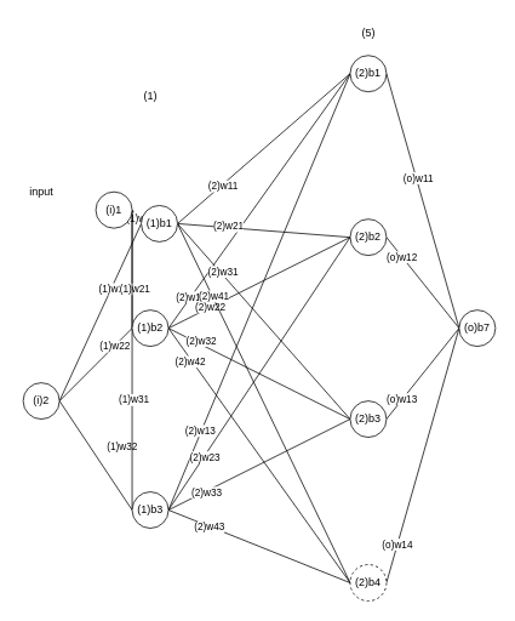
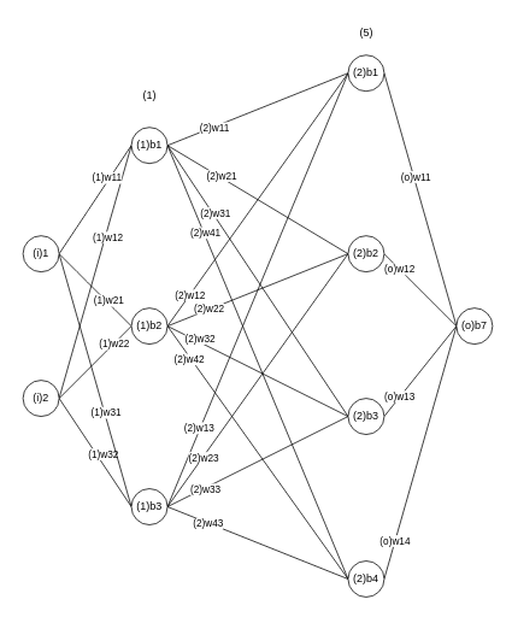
  <mxCell id="0" />
  <mxCell id="1" parent="0" />
  <mxCell id="2" style="edgeStyle=orthogonalEdgeStyle;orthogonalLoop=1;jettySize=auto;html=1;entryX=0;entryY=0.5;entryDx=0;entryDy=0;endArrow=none;endFill=0;strokeColor=none;curved=1;fixDash=0;ignoreEdge=0;" parent="1" source="10" target="48" edge="1"><mxGeometry relative="1" as="geometry" /></mxCell>
  <mxCell id="3" style="edgeStyle=orthogonalEdgeStyle;orthogonalLoop=1;jettySize=auto;html=1;entryX=0;entryY=0.5;entryDx=0;entryDy=0;endArrow=none;endFill=0;strokeColor=none;curved=1;fixDash=0;ignoreEdge=0;" parent="1" source="10" target="39" edge="1"><mxGeometry relative="1" as="geometry" /></mxCell>
  <mxCell id="4" style="edgeStyle=orthogonalEdgeStyle;orthogonalLoop=1;jettySize=auto;html=1;entryX=0;entryY=0.5;entryDx=0;entryDy=0;endArrow=none;endFill=0;strokeColor=none;curved=1;fixDash=0;ignoreEdge=0;" parent="1" source="10" target="30" edge="1"><mxGeometry relative="1" as="geometry" /></mxCell>
  <mxCell id="5" style="edgeStyle=none;orthogonalLoop=1;jettySize=auto;html=1;exitX=1;exitY=0.5;exitDx=0;exitDy=0;entryX=0;entryY=0.5;entryDx=0;entryDy=0;strokeColor=default;endArrow=none;endFill=0;" parent="1" source="10" target="48" edge="1"><mxGeometry relative="1" as="geometry" /></mxCell>
  <mxCell id="6" value="(1)w12" style="edgeLabel;html=1;align=center;verticalAlign=middle;resizable=0;points=[];" parent="5" vertex="1" connectable="0"><mxGeometry x="0.277" y="-2" relative="1" as="geometry"><mxPoint as="offset" /></mxGeometry></mxCell>
  <mxCell id="7" style="edgeStyle=none;orthogonalLoop=1;jettySize=auto;html=1;exitX=1;exitY=0.5;exitDx=0;exitDy=0;entryX=0;entryY=0.5;entryDx=0;entryDy=0;strokeColor=default;endArrow=none;endFill=0;" parent="1" source="10" target="39" edge="1"><mxGeometry relative="1" as="geometry" /></mxCell>
  <mxCell id="8" value="(1)w22" style="edgeLabel;html=1;align=center;verticalAlign=middle;resizable=0;points=[];" parent="7" vertex="1" connectable="0"><mxGeometry x="0.498" relative="1" as="geometry"><mxPoint as="offset" /></mxGeometry></mxCell>
  <mxCell id="9" style="edgeStyle=none;orthogonalLoop=1;jettySize=auto;html=1;exitX=1;exitY=0.5;exitDx=0;exitDy=0;entryX=0;entryY=0.5;entryDx=0;entryDy=0;strokeColor=default;endArrow=none;endFill=0;" parent="1" source="10" target="30" edge="1"><mxGeometry relative="1" as="geometry" /></mxCell>
  <mxCell id="10" value="(i)2" style="ellipse;whiteSpace=wrap;html=1;aspect=fixed;" parent="1" vertex="1"><mxGeometry x="25" y="420" width="40" height="40" as="geometry" /></mxCell>
  <mxCell id="11" style="edgeStyle=orthogonalEdgeStyle;orthogonalLoop=1;jettySize=auto;html=1;entryX=0;entryY=0.5;entryDx=0;entryDy=0;endArrow=none;endFill=0;strokeColor=none;curved=1;fixDash=0;ignoreEdge=0;" parent="1" source="21" target="48" edge="1"><mxGeometry relative="1" as="geometry" /></mxCell>
  <mxCell id="12" style="edgeStyle=orthogonalEdgeStyle;orthogonalLoop=1;jettySize=auto;html=1;entryX=0;entryY=0.5;entryDx=0;entryDy=0;endArrow=none;endFill=0;strokeColor=none;curved=1;fixDash=0;ignoreEdge=0;" parent="1" source="21" target="39" edge="1"><mxGeometry relative="1" as="geometry" /></mxCell>
  <mxCell id="13" style="edgeStyle=orthogonalEdgeStyle;orthogonalLoop=1;jettySize=auto;html=1;entryX=0;entryY=0.5;entryDx=0;entryDy=0;endArrow=none;endFill=0;strokeColor=none;curved=1;fixDash=0;ignoreEdge=0;" parent="1" source="21" target="30" edge="1"><mxGeometry relative="1" as="geometry" /></mxCell>
  <mxCell id="14" value="(1)w32" style="edgeLabel;html=1;align=center;verticalAlign=middle;resizable=0;points=[];" parent="13" vertex="1" connectable="0"><mxGeometry x="0.45" y="8" relative="1" as="geometry"><mxPoint as="offset" /></mxGeometry></mxCell>
  <mxCell id="15" style="curved=1;orthogonalLoop=1;jettySize=auto;html=1;exitX=1;exitY=0.5;exitDx=0;exitDy=0;entryX=0;entryY=0.5;entryDx=0;entryDy=0;strokeColor=default;endArrow=none;endFill=0;" parent="1" source="21" target="48" edge="1"><mxGeometry relative="1" as="geometry" /></mxCell>
  <mxCell id="16" value="(1)w11" style="edgeLabel;html=1;align=center;verticalAlign=middle;resizable=0;points=[];" parent="15" vertex="1" connectable="0"><mxGeometry x="0.375" y="3" relative="1" as="geometry"><mxPoint as="offset" /></mxGeometry></mxCell>
  <mxCell id="17" style="curved=1;orthogonalLoop=1;jettySize=auto;html=1;exitX=1;exitY=0.5;exitDx=0;exitDy=0;entryX=0;entryY=0.5;entryDx=0;entryDy=0;strokeColor=default;endArrow=none;endFill=0;" parent="1" source="21" target="39" edge="1"><mxGeometry relative="1" as="geometry" /></mxCell>
  <mxCell id="18" value="(1)w21" style="edgeLabel;html=1;align=center;verticalAlign=middle;resizable=0;points=[];" parent="17" vertex="1" connectable="0"><mxGeometry x="0.32" y="2" relative="1" as="geometry"><mxPoint as="offset" /></mxGeometry></mxCell>
  <mxCell id="19" style="orthogonalLoop=1;jettySize=auto;html=1;exitX=1;exitY=0.5;exitDx=0;exitDy=0;entryX=0;entryY=0.5;entryDx=0;entryDy=0;strokeColor=default;endArrow=none;endFill=0;" parent="1" source="21" target="30" edge="1"><mxGeometry relative="1" as="geometry" /></mxCell>
  <mxCell id="20" value="(1)w31" style="edgeLabel;html=1;align=center;verticalAlign=middle;resizable=0;points=[];" parent="19" vertex="1" connectable="0"><mxGeometry x="0.266" y="1" relative="1" as="geometry"><mxPoint y="-1" as="offset" /></mxGeometry></mxCell>
- <mxCell id="21" value="(i)1" style="ellipse;whiteSpace=wrap;html=1;aspect=fixed;" parent="1" vertex="1"><mxGeometry x="105" y="210" width="40" height="40" as="geometry" /></mxCell>
+ <mxCell id="21" value="(i)1" style="ellipse;whiteSpace=wrap;html=1;aspect=fixed;" parent="1" vertex="1"><mxGeometry x="25" y="260" width="40" height="40" as="geometry" /></mxCell>
  <mxCell id="22" style="edgeStyle=none;orthogonalLoop=1;jettySize=auto;html=1;exitX=1;exitY=0.5;exitDx=0;exitDy=0;entryX=0;entryY=0.5;entryDx=0;entryDy=0;strokeColor=default;endArrow=none;endFill=0;" parent="1" source="30" target="60" edge="1"><mxGeometry relative="1" as="geometry" /></mxCell>
  <mxCell id="23" value="(2)w13" style="edgeLabel;html=1;align=center;verticalAlign=middle;resizable=0;points=[];" vertex="1" connectable="0" parent="22"><mxGeometry x="-0.64" y="2" relative="1" as="geometry"><mxPoint as="offset" /></mxGeometry></mxCell>
  <mxCell id="24" style="edgeStyle=none;orthogonalLoop=1;jettySize=auto;html=1;exitX=1;exitY=0.5;exitDx=0;exitDy=0;entryX=0;entryY=0.5;entryDx=0;entryDy=0;strokeColor=default;endArrow=none;endFill=0;" parent="1" source="30" target="57" edge="1"><mxGeometry relative="1" as="geometry" /></mxCell>
  <mxCell id="25" value="(2)w23" style="edgeLabel;html=1;align=center;verticalAlign=middle;resizable=0;points=[];" vertex="1" connectable="0" parent="24"><mxGeometry x="-0.614" y="-1" relative="1" as="geometry"><mxPoint y="-1" as="offset" /></mxGeometry></mxCell>
  <mxCell id="26" style="edgeStyle=none;orthogonalLoop=1;jettySize=auto;html=1;exitX=1;exitY=0.5;exitDx=0;exitDy=0;entryX=0;entryY=0.5;entryDx=0;entryDy=0;strokeColor=default;endArrow=none;endFill=0;" parent="1" source="30" target="54" edge="1"><mxGeometry relative="1" as="geometry" /></mxCell>
  <mxCell id="27" value="(2)w33" style="edgeLabel;html=1;align=center;verticalAlign=middle;resizable=0;points=[];" vertex="1" connectable="0" parent="26"><mxGeometry x="-0.587" y="-1" relative="1" as="geometry"><mxPoint as="offset" /></mxGeometry></mxCell>
  <mxCell id="28" style="edgeStyle=none;orthogonalLoop=1;jettySize=auto;html=1;exitX=1;exitY=0.5;exitDx=0;exitDy=0;entryX=0;entryY=0.5;entryDx=0;entryDy=0;strokeColor=default;endArrow=none;endFill=0;" parent="1" source="30" target="51" edge="1"><mxGeometry relative="1" as="geometry" /></mxCell>
  <mxCell id="29" value="(2)w43" style="edgeLabel;html=1;align=center;verticalAlign=middle;resizable=0;points=[];" vertex="1" connectable="0" parent="28"><mxGeometry x="-0.558" y="-1" relative="1" as="geometry"><mxPoint as="offset" /></mxGeometry></mxCell>
  <mxCell id="30" value="(1)b3" style="ellipse;whiteSpace=wrap;html=1;aspect=fixed;" parent="1" vertex="1"><mxGeometry x="145" y="540" width="40" height="40" as="geometry" /></mxCell>
  <mxCell id="31" style="edgeStyle=none;orthogonalLoop=1;jettySize=auto;html=1;exitX=1;exitY=0.5;exitDx=0;exitDy=0;entryX=0;entryY=0.5;entryDx=0;entryDy=0;strokeColor=default;endArrow=none;endFill=0;" parent="1" source="39" target="60" edge="1"><mxGeometry relative="1" as="geometry" /></mxCell>
  <mxCell id="32" value="(2)w12" style="edgeLabel;html=1;align=center;verticalAlign=middle;resizable=0;points=[];" vertex="1" connectable="0" parent="31"><mxGeometry x="-0.756" y="1" relative="1" as="geometry"><mxPoint x="1" as="offset" /></mxGeometry></mxCell>
  <mxCell id="33" style="edgeStyle=none;orthogonalLoop=1;jettySize=auto;html=1;exitX=1;exitY=0.5;exitDx=0;exitDy=0;entryX=0;entryY=0.5;entryDx=0;entryDy=0;strokeColor=default;endArrow=none;endFill=0;" parent="1" source="39" target="57" edge="1"><mxGeometry relative="1" as="geometry" /></mxCell>
  <mxCell id="34" value="(2)w22" style="edgeLabel;html=1;align=center;verticalAlign=middle;resizable=0;points=[];" vertex="1" connectable="0" parent="33"><mxGeometry x="-0.542" y="1" relative="1" as="geometry"><mxPoint as="offset" /></mxGeometry></mxCell>
  <mxCell id="35" style="edgeStyle=none;orthogonalLoop=1;jettySize=auto;html=1;exitX=1;exitY=0.5;exitDx=0;exitDy=0;entryX=0;entryY=0.5;entryDx=0;entryDy=0;strokeColor=default;endArrow=none;endFill=0;" parent="1" source="39" target="54" edge="1"><mxGeometry relative="1" as="geometry" /></mxCell>
  <mxCell id="36" value="(2)w32" style="edgeLabel;html=1;align=center;verticalAlign=middle;resizable=0;points=[];" vertex="1" connectable="0" parent="35"><mxGeometry x="-0.661" y="4" relative="1" as="geometry"><mxPoint as="offset" /></mxGeometry></mxCell>
  <mxCell id="37" style="edgeStyle=none;orthogonalLoop=1;jettySize=auto;html=1;exitX=1;exitY=0.5;exitDx=0;exitDy=0;entryX=0;entryY=0.5;entryDx=0;entryDy=0;strokeColor=default;endArrow=none;endFill=0;" parent="1" source="39" target="51" edge="1"><mxGeometry relative="1" as="geometry" /></mxCell>
  <mxCell id="38" value="(2)w42" style="edgeLabel;html=1;align=center;verticalAlign=middle;resizable=0;points=[];" vertex="1" connectable="0" parent="37"><mxGeometry x="-0.746" y="-2" relative="1" as="geometry"><mxPoint as="offset" /></mxGeometry></mxCell>
  <mxCell id="39" value="(1)b2" style="ellipse;whiteSpace=wrap;html=1;aspect=fixed;" parent="1" vertex="1"><mxGeometry x="145" y="340" width="40" height="40" as="geometry" /></mxCell>
  <mxCell id="40" style="edgeStyle=none;orthogonalLoop=1;jettySize=auto;html=1;exitX=1;exitY=0.5;exitDx=0;exitDy=0;entryX=0;entryY=0.5;entryDx=0;entryDy=0;strokeColor=default;endArrow=none;endFill=0;" parent="1" source="48" target="60" edge="1"><mxGeometry relative="1" as="geometry" /></mxCell>
  <mxCell id="41" value="(2)w11" style="edgeLabel;html=1;align=center;verticalAlign=middle;resizable=0;points=[];" vertex="1" connectable="0" parent="40"><mxGeometry x="-0.486" y="-1" relative="1" as="geometry"><mxPoint as="offset" /></mxGeometry></mxCell>
  <mxCell id="42" style="edgeStyle=none;orthogonalLoop=1;jettySize=auto;html=1;exitX=1;exitY=0.5;exitDx=0;exitDy=0;entryX=0;entryY=0.5;entryDx=0;entryDy=0;strokeColor=default;endArrow=none;endFill=0;" parent="1" source="48" target="57" edge="1"><mxGeometry relative="1" as="geometry" /></mxCell>
  <mxCell id="43" value="(2)w21" style="edgeLabel;html=1;align=center;verticalAlign=middle;resizable=0;points=[];" vertex="1" connectable="0" parent="42"><mxGeometry x="-0.417" y="2" relative="1" as="geometry"><mxPoint as="offset" /></mxGeometry></mxCell>
  <mxCell id="44" style="edgeStyle=none;orthogonalLoop=1;jettySize=auto;html=1;exitX=1;exitY=0.5;exitDx=0;exitDy=0;entryX=0;entryY=0.5;entryDx=0;entryDy=0;strokeColor=default;endArrow=none;endFill=0;" parent="1" source="48" target="54" edge="1"><mxGeometry relative="1" as="geometry" /></mxCell>
  <mxCell id="45" value="(2)w31" style="edgeLabel;html=1;align=center;verticalAlign=middle;resizable=0;points=[];" vertex="1" connectable="0" parent="44"><mxGeometry x="-0.497" y="2" relative="1" as="geometry"><mxPoint as="offset" /></mxGeometry></mxCell>
  <mxCell id="46" style="edgeStyle=none;orthogonalLoop=1;jettySize=auto;html=1;exitX=1;exitY=0.5;exitDx=0;exitDy=0;entryX=0;entryY=0.5;entryDx=0;entryDy=0;strokeColor=default;endArrow=none;endFill=0;" parent="1" source="48" target="51" edge="1"><mxGeometry relative="1" as="geometry" /></mxCell>
  <mxCell id="47" value="(2)w41" style="edgeLabel;html=1;align=center;verticalAlign=middle;resizable=0;points=[];" vertex="1" connectable="0" parent="46"><mxGeometry x="-0.595" y="1" relative="1" as="geometry"><mxPoint as="offset" /></mxGeometry></mxCell>
- <mxCell id="48" value="(1)b1" style="ellipse;whiteSpace=wrap;html=1;aspect=fixed;" parent="1" vertex="1"><mxGeometry x="155" y="225" width="40" height="40" as="geometry" /></mxCell>
+ <mxCell id="48" value="(1)b1" style="ellipse;whiteSpace=wrap;html=1;aspect=fixed;" parent="1" vertex="1"><mxGeometry x="145" y="140" width="40" height="40" as="geometry" /></mxCell>
  <mxCell id="49" style="edgeStyle=none;orthogonalLoop=1;jettySize=auto;html=1;exitX=1;exitY=0.5;exitDx=0;exitDy=0;entryX=0;entryY=0.5;entryDx=0;entryDy=0;strokeColor=default;endArrow=none;endFill=0;" parent="1" source="51" target="61" edge="1"><mxGeometry relative="1" as="geometry" /></mxCell>
  <mxCell id="50" value="(o)w14" style="edgeLabel;html=1;align=center;verticalAlign=middle;resizable=0;points=[];" vertex="1" connectable="0" parent="49"><mxGeometry x="-0.695" relative="1" as="geometry"><mxPoint x="-1" as="offset" /></mxGeometry></mxCell>
- <mxCell id="51" value="(2)b4" style="ellipse;whiteSpace=wrap;html=1;aspect=fixed;dashed=1;" parent="1" vertex="1"><mxGeometry x="385" y="620" width="40" height="40" as="geometry" /></mxCell>
+ <mxCell id="51" value="(2)b4" style="ellipse;whiteSpace=wrap;html=1;aspect=fixed;" parent="1" vertex="1"><mxGeometry x="385" y="620" width="40" height="40" as="geometry" /></mxCell>
  <mxCell id="52" style="edgeStyle=none;orthogonalLoop=1;jettySize=auto;html=1;exitX=1;exitY=0.5;exitDx=0;exitDy=0;entryX=0;entryY=0.5;entryDx=0;entryDy=0;strokeColor=default;endArrow=none;endFill=0;" parent="1" source="54" target="61" edge="1"><mxGeometry relative="1" as="geometry" /></mxCell>
  <mxCell id="53" value="(o)w13" style="edgeLabel;html=1;align=center;verticalAlign=middle;resizable=0;points=[];" vertex="1" connectable="0" parent="52"><mxGeometry x="-0.555" y="1" relative="1" as="geometry"><mxPoint as="offset" /></mxGeometry></mxCell>
  <mxCell id="54" value="(2)b3" style="ellipse;whiteSpace=wrap;html=1;aspect=fixed;" parent="1" vertex="1"><mxGeometry x="385" y="440" width="40" height="40" as="geometry" /></mxCell>
  <mxCell id="55" style="edgeStyle=none;orthogonalLoop=1;jettySize=auto;html=1;exitX=1;exitY=0.5;exitDx=0;exitDy=0;entryX=0;entryY=0.5;entryDx=0;entryDy=0;strokeColor=default;endArrow=none;endFill=0;" parent="1" source="57" target="61" edge="1"><mxGeometry relative="1" as="geometry" /></mxCell>
  <mxCell id="56" value="(o)w12" style="edgeLabel;html=1;align=center;verticalAlign=middle;resizable=0;points=[];" vertex="1" connectable="0" parent="55"><mxGeometry x="-0.575" relative="1" as="geometry"><mxPoint as="offset" /></mxGeometry></mxCell>
- <mxCell id="57" value="(2)b2" style="ellipse;whiteSpace=wrap;html=1;aspect=fixed;" parent="1" vertex="1"><mxGeometry x="385" y="240" width="40" height="40" as="geometry" /></mxCell>
+ <mxCell id="57" value="(2)b2" style="ellipse;whiteSpace=wrap;html=1;aspect=fixed;" parent="1" vertex="1"><mxGeometry x="385" y="260" width="40" height="40" as="geometry" /></mxCell>
  <mxCell id="58" style="edgeStyle=none;orthogonalLoop=1;jettySize=auto;html=1;exitX=1;exitY=0.5;exitDx=0;exitDy=0;entryX=0;entryY=0.5;entryDx=0;entryDy=0;strokeColor=default;endArrow=none;endFill=0;" parent="1" source="60" target="61" edge="1"><mxGeometry relative="1" as="geometry" /></mxCell>
  <mxCell id="59" value="(o)w11" style="edgeLabel;html=1;align=center;verticalAlign=middle;resizable=0;points=[];" vertex="1" connectable="0" parent="58"><mxGeometry x="-0.176" y="2" relative="1" as="geometry"><mxPoint as="offset" /></mxGeometry></mxCell>
  <mxCell id="60" value="(2)b1" style="ellipse;whiteSpace=wrap;html=1;aspect=fixed;" parent="1" vertex="1"><mxGeometry x="385" y="60" width="40" height="40" as="geometry" /></mxCell>
  <mxCell id="61" value="(o)b7" style="ellipse;whiteSpace=wrap;html=1;aspect=fixed;" parent="1" vertex="1"><mxGeometry x="505" y="340" width="40" height="40" as="geometry" /></mxCell>
  <mxCell id="62" value="(1)" style="text;html=1;align=center;verticalAlign=middle;resizable=0;points=[];autosize=1;strokeColor=none;fillColor=none;" parent="1" vertex="1"><mxGeometry x="145" y="90" width="40" height="30" as="geometry" /></mxCell>
  <mxCell id="63" value="(5)" style="text;html=1;align=center;verticalAlign=middle;resizable=0;points=[];autosize=1;strokeColor=none;fillColor=none;" parent="1" vertex="1"><mxGeometry x="385" y="20" width="40" height="30" as="geometry" /></mxCell>
- <mxCell id="64" value="input" style="text;html=1;align=center;verticalAlign=middle;resizable=0;points=[];autosize=1;strokeColor=none;fillColor=none;" parent="1" vertex="1"><mxGeometry x="20" y="195" width="50" height="30" as="geometry" /></mxCell>
